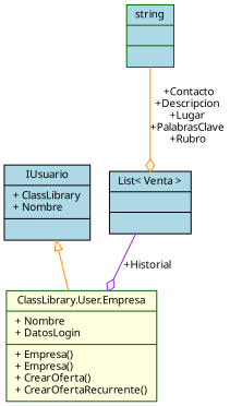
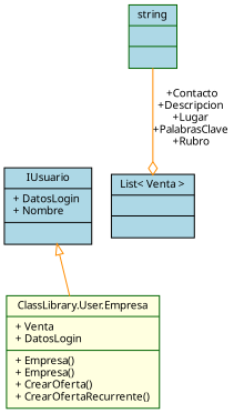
  digraph {
    fontname="Noto Sans"
    node [color=darkgreen fillcolor=lightblue fontname="Noto Sans" fontsize=10 shape=record style=filled]
    edge [color=darkorange fontname="Noto Sans" fontsize=10 labelfontname=Helvetica labelfontsize=10 style=solid arrowhead=odiamond]
-   n1 [fillcolor=lightyellow fontcolor=black height=0.2 label="{ClassLibrary.User.Empresa\n|+ Nombre\l+ DatosLogin\l|+ Empresa()\l+ Empresa()\l+ CrearOferta()\l+ CrearOfertaRecurrente()\l}" width=0.4]
-   n2 [color=black height=0.2 label="{IUsuario\n|+ ClassLibrary\l+ Nombre\l|}" width=0.4]
+   n1 [fillcolor=lightyellow fontcolor=black height=0.2 label="{ClassLibrary.User.Empresa\n|+ Venta\l+ DatosLogin\l|+ Empresa()\l+ Empresa()\l+ CrearOferta()\l+ CrearOfertaRecurrente()\l}" width=0.4]
+   n2 [color=black height=0.2 label="{IUsuario\n|+ DatosLogin\l+ Nombre\l|}" width=0.4]
    n3 [height=0.2 label="{string\n||}" width=0.4]
    n4 [color=black height=0.2 label="{List\< Venta \>\n||}" width=0.4]
    n2 -> n1 [arrowtail=onormal dir=back arrowhead=""]
    n3 -> n4 [label=" +Contacto\n+Descripcion\n+Lugar\n+PalabrasClave\n+Rubro"]
-   n4 -> n1 [color=purple label=" +Historial"]
  }
